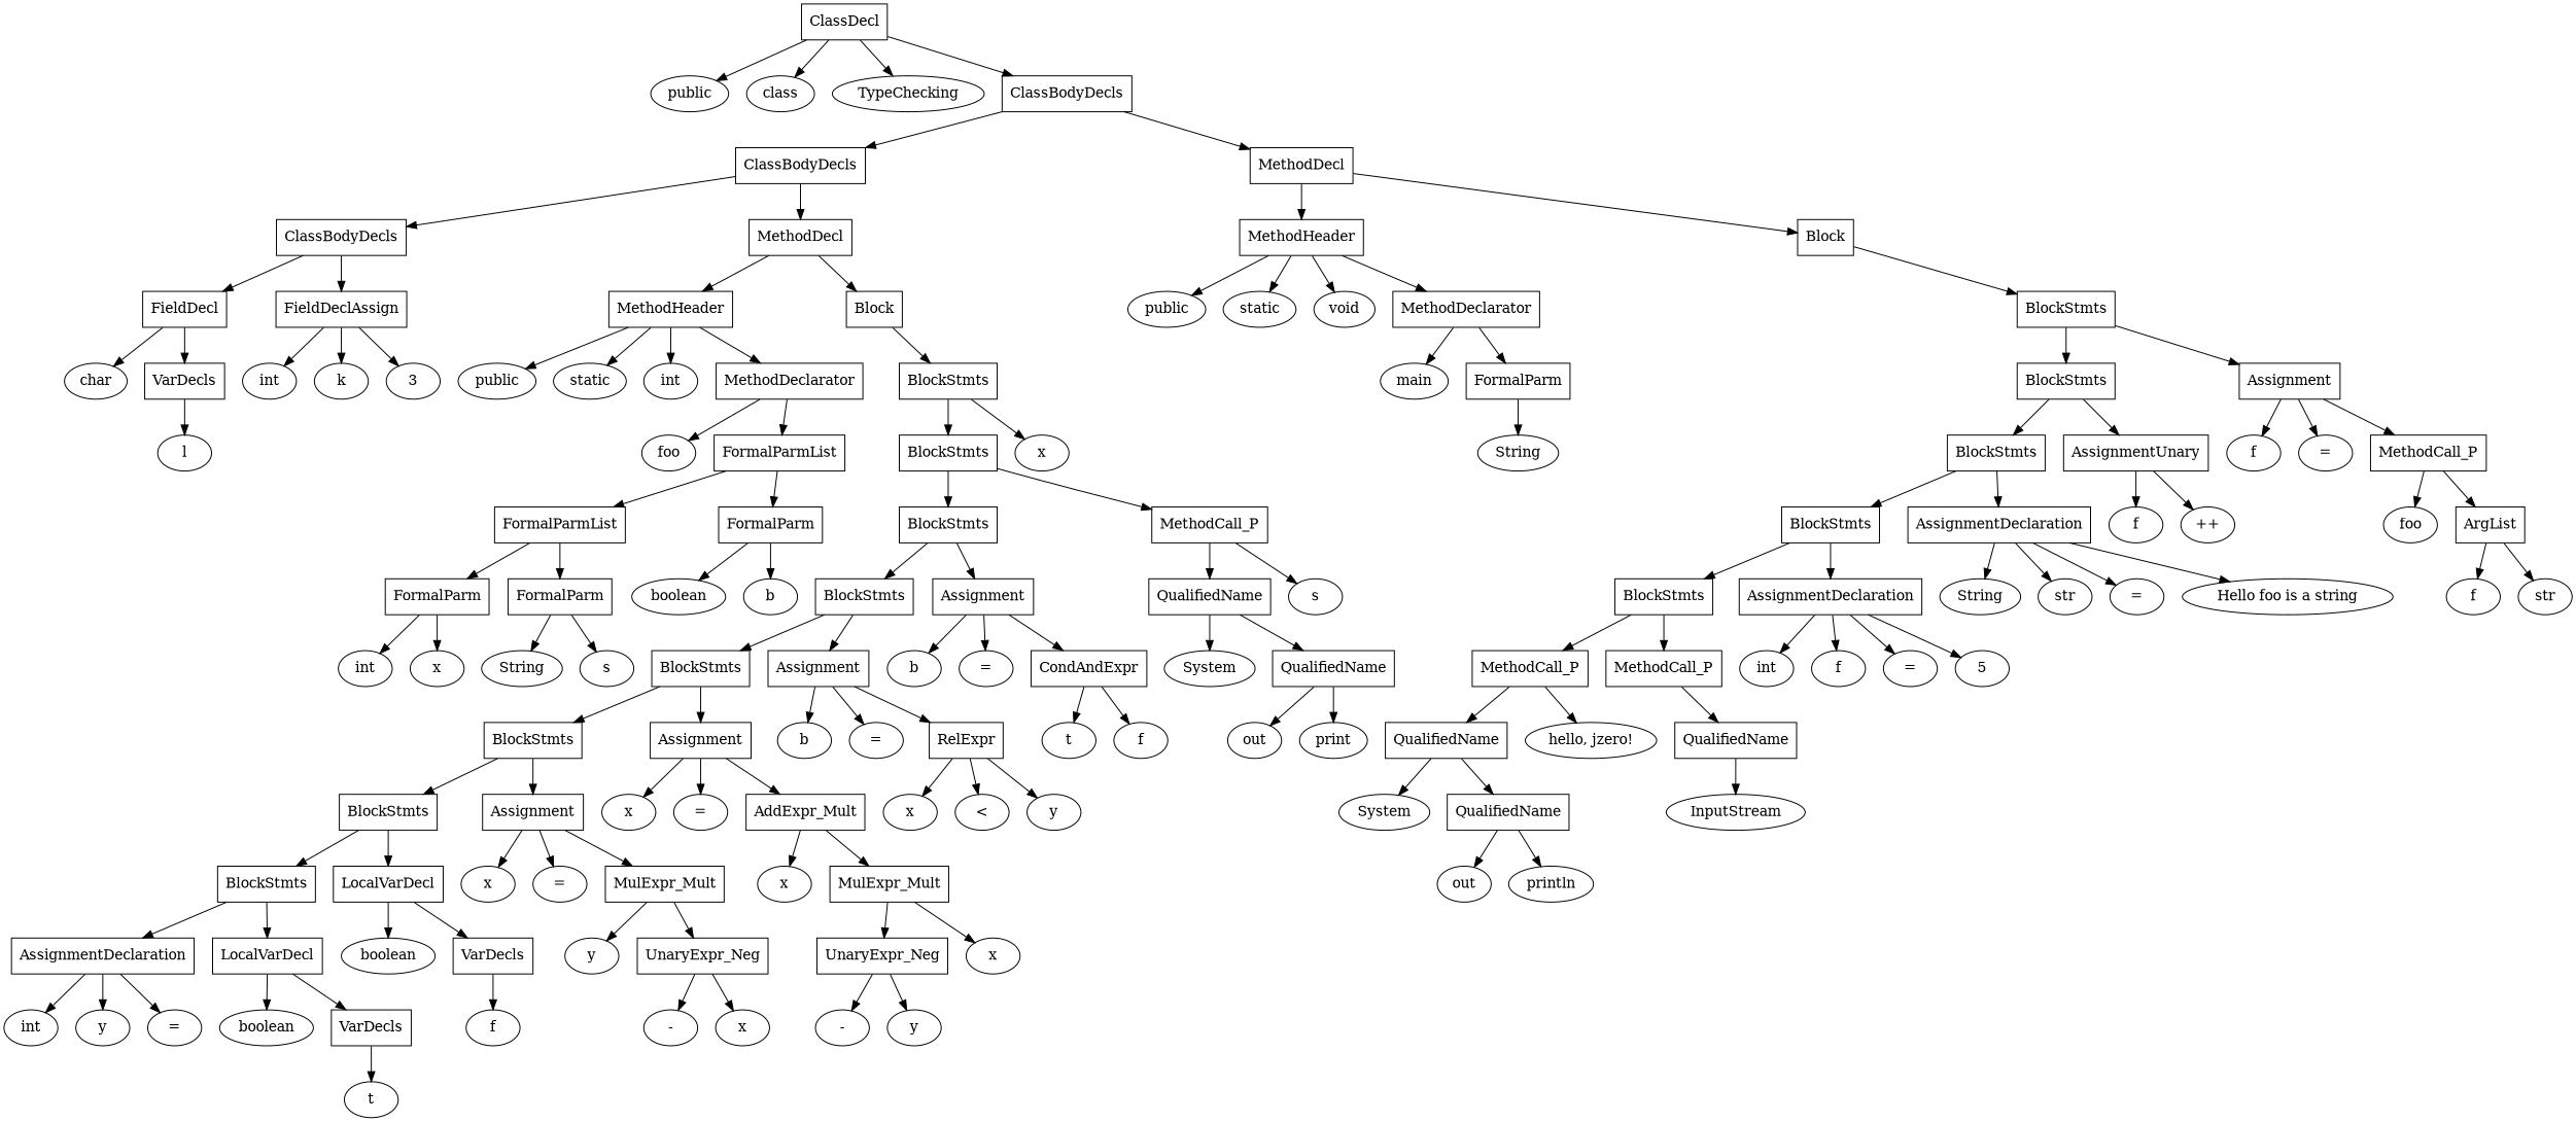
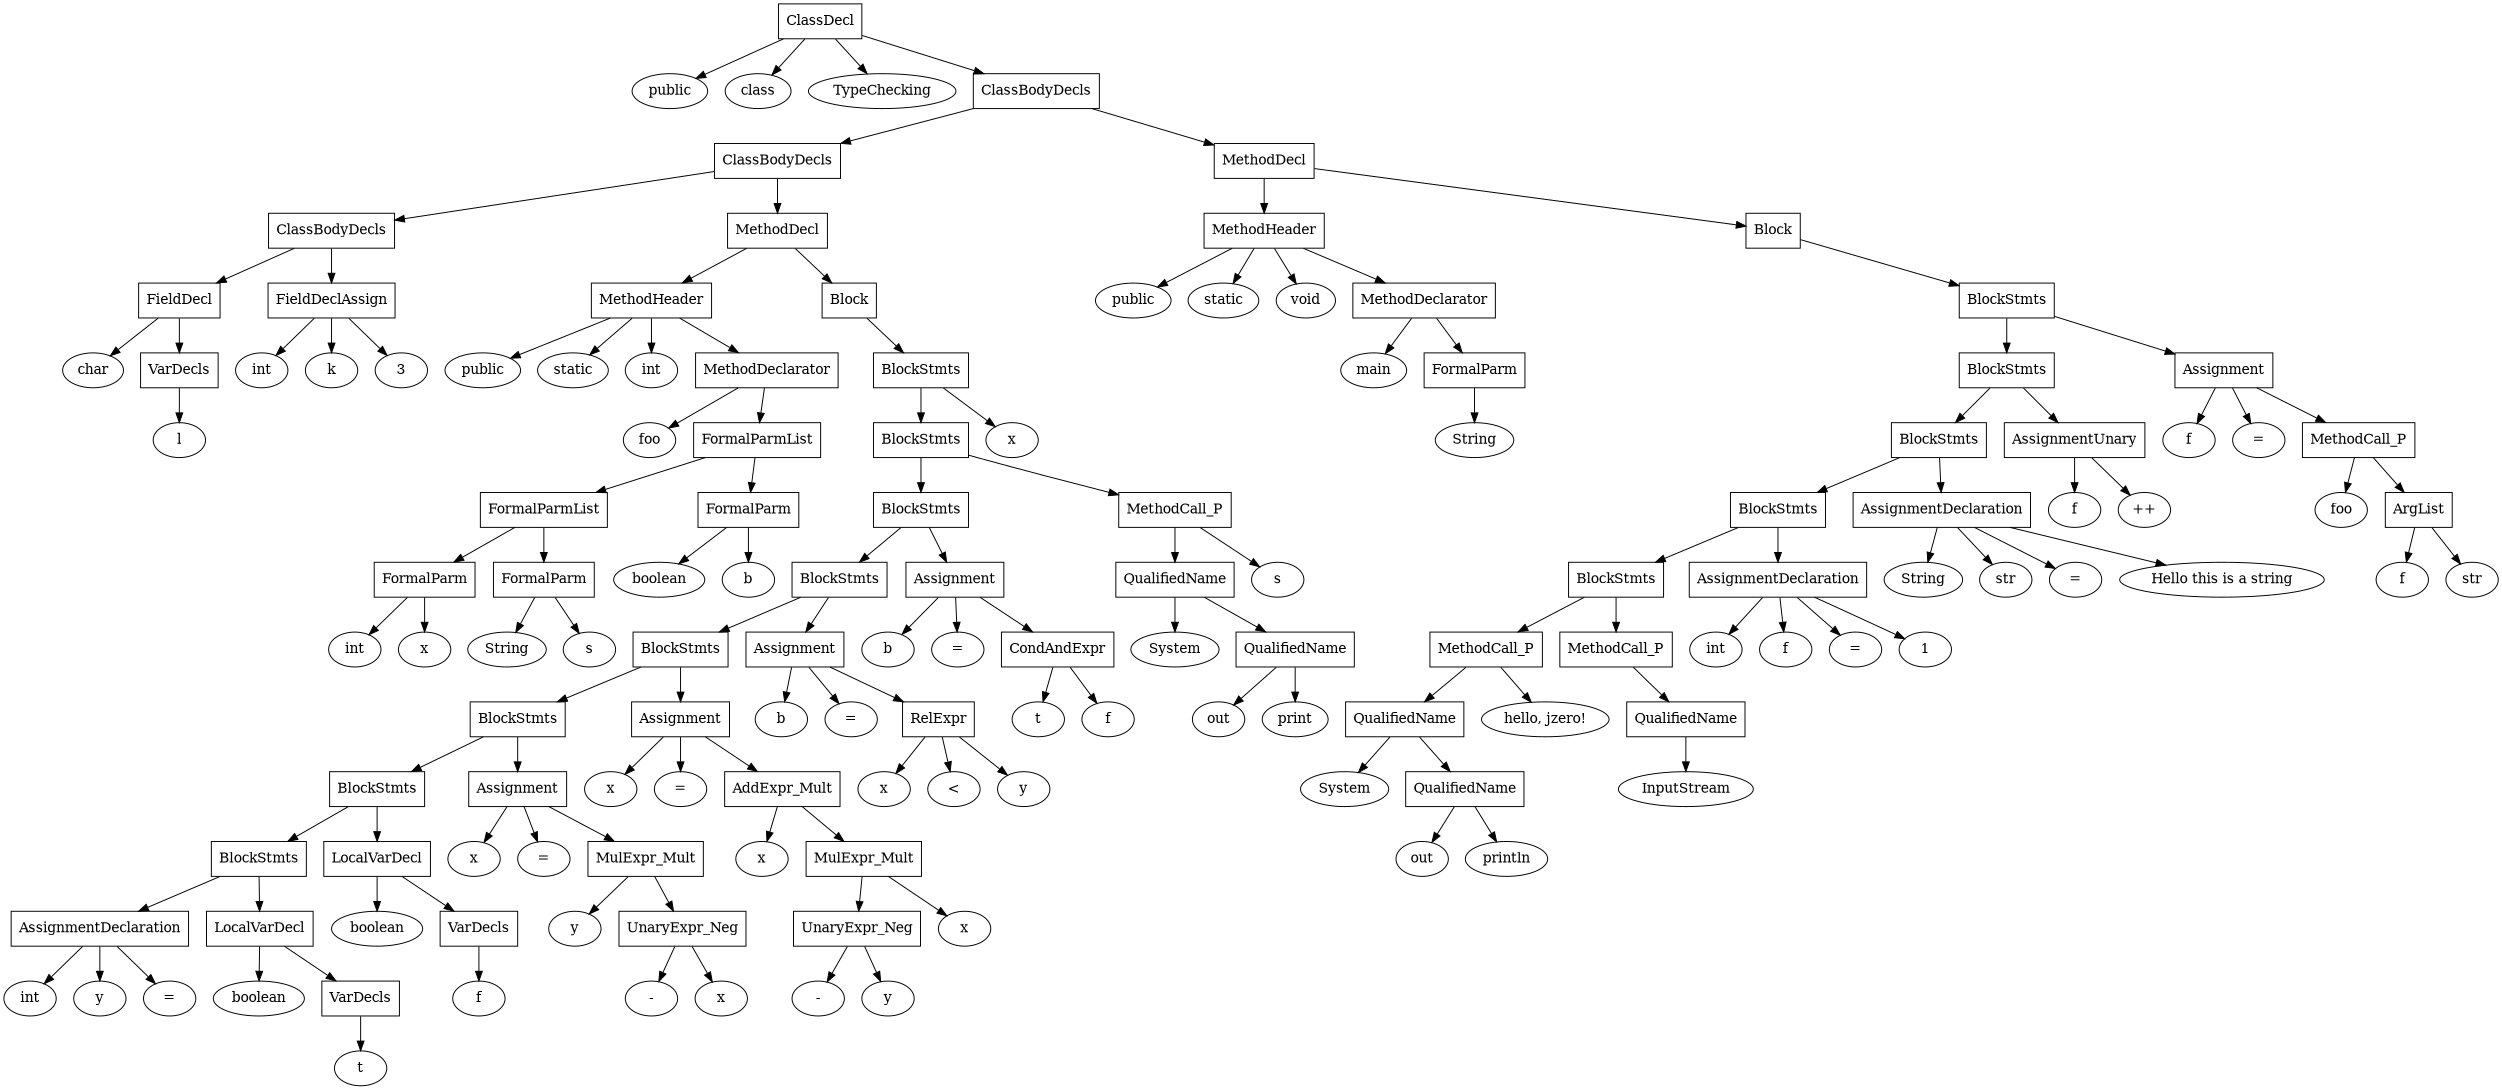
  digraph {
    n1 [label=ClassDecl shape=rectangle]
    n2 [label=public]
    n3 [label=class]
    n4 [label=TypeChecking]
    n5 [label=ClassBodyDecls shape=rectangle]
    n6 [label=ClassBodyDecls shape=rectangle]
    n7 [label=MethodDecl shape=rectangle]
    n8 [label=ClassBodyDecls shape=rectangle]
    n9 [label=MethodDecl shape=rectangle]
    n10 [label=MethodHeader shape=rectangle]
    n11 [label=Block shape=rectangle]
    n12 [label=FieldDecl shape=rectangle]
    n13 [label=FieldDeclAssign shape=rectangle]
    n14 [label=MethodHeader shape=rectangle]
    n15 [label=Block shape=rectangle]
    n16 [label=char]
    n17 [label=VarDecls shape=rectangle]
    n18 [label=int]
    n19 [label=k]
    n20 [label=3]
    n21 [label=l]
    n22 [label=public]
    n23 [label=static]
    n24 [label=int]
    n25 [label=MethodDeclarator shape=rectangle]
    n26 [label=BlockStmts shape=rectangle]
    n27 [label=foo]
    n28 [label=FormalParmList shape=rectangle]
    n29 [label=FormalParmList shape=rectangle]
    n30 [label=FormalParm shape=rectangle]
    n31 [label=FormalParm shape=rectangle]
    n32 [label=FormalParm shape=rectangle]
    n33 [label=boolean]
    n34 [label=b]
    n35 [label=int]
    n36 [label=x]
    n37 [label=String]
    n38 [label=s]
    n39 [label=BlockStmts shape=rectangle]
    n40 [label=x]
    n41 [label=BlockStmts shape=rectangle]
    n42 [label=MethodCall_P shape=rectangle]
    n43 [label=BlockStmts shape=rectangle]
    n44 [label=Assignment shape=rectangle]
    n45 [label=QualifiedName shape=rectangle]
    n46 [label=s]
    n47 [label=BlockStmts shape=rectangle]
    n48 [label=Assignment shape=rectangle]
    n49 [label=b]
    n50 [label="="]
    n51 [label=CondAndExpr shape=rectangle]
    n52 [label=BlockStmts shape=rectangle]
    n53 [label=Assignment shape=rectangle]
    n54 [label=b]
    n55 [label="="]
    n56 [label=RelExpr shape=rectangle]
    n57 [label=BlockStmts shape=rectangle]
    n58 [label=Assignment shape=rectangle]
    n59 [label=x]
    n60 [label="="]
    n61 [label=AddExpr_Mult shape=rectangle]
    n62 [label=BlockStmts shape=rectangle]
    n63 [label=LocalVarDecl shape=rectangle]
    n64 [label=x]
    n65 [label="="]
    n66 [label=MulExpr_Mult shape=rectangle]
    n67 [label=AssignmentDeclaration shape=rectangle]
    n68 [label=LocalVarDecl shape=rectangle]
    n69 [label=boolean]
    n70 [label=VarDecls shape=rectangle]
    n71 [label=int]
    n72 [label=y]
    n73 [label="="]
    n74 [label=boolean]
    n75 [label=VarDecls shape=rectangle]
    n76 [label=t]
    n77 [label=f]
    n78 [label=y]
    n79 [label=UnaryExpr_Neg shape=rectangle]
    n80 [label="-"]
    n81 [label=x]
    n82 [label=x]
    n83 [label=MulExpr_Mult shape=rectangle]
    n84 [label=UnaryExpr_Neg shape=rectangle]
    n85 [label=x]
    n86 [label="-"]
    n87 [label=y]
    n88 [label=x]
    n89 [label="<"]
    n90 [label=y]
    n91 [label=t]
    n92 [label=f]
    n93 [label=System]
    n94 [label=QualifiedName shape=rectangle]
    n95 [label=out]
    n96 [label=print]
    n97 [label=public]
    n98 [label=static]
    n99 [label=void]
    n100 [label=MethodDeclarator shape=rectangle]
    n101 [label=BlockStmts shape=rectangle]
    n102 [label=main]
    n103 [label=FormalParm shape=rectangle]
    n104 [label=String]
    n105 [label=BlockStmts shape=rectangle]
    n106 [label=Assignment shape=rectangle]
    n107 [label=BlockStmts shape=rectangle]
    n108 [label=AssignmentUnary shape=rectangle]
    n109 [label=f]
    n110 [label="="]
    n111 [label=MethodCall_P shape=rectangle]
    n112 [label=BlockStmts shape=rectangle]
    n113 [label=AssignmentDeclaration shape=rectangle]
    n114 [label=f]
    n115 [label="++"]
    n116 [label=BlockStmts shape=rectangle]
    n117 [label=AssignmentDeclaration shape=rectangle]
    n118 [label=String]
    n119 [label=str]
    n120 [label="="]
-   n121 [label="Hello foo is a string"]
+   n121 [label="Hello this is a string"]
    n122 [label=MethodCall_P shape=rectangle]
    n123 [label=MethodCall_P shape=rectangle]
    n124 [label=int]
    n125 [label=f]
    n126 [label="="]
-   n127 [label=5]
+   n127 [label=1]
    n128 [label=QualifiedName shape=rectangle]
    n129 [label="hello, jzero!"]
    n130 [label=QualifiedName shape=rectangle]
    n131 [label=System]
    n132 [label=QualifiedName shape=rectangle]
    n133 [label=out]
    n134 [label=println]
    n135 [label=InputStream]
    n136 [label=foo]
    n137 [label=ArgList shape=rectangle]
    n138 [label=f]
    n139 [label=str]
    n1 -> n2
    n1 -> n3
    n1 -> n4
    n1 -> n5
    n5 -> n6
    n5 -> n7
    n6 -> n8
    n6 -> n9
    n7 -> n10
    n7 -> n11
    n8 -> n12
    n8 -> n13
    n9 -> n14
    n9 -> n15
    n10 -> n97
    n10 -> n98
    n10 -> n99
    n10 -> n100
    n11 -> n101
    n12 -> n16
    n12 -> n17
    n13 -> n18
    n13 -> n19
    n13 -> n20
    n14 -> n22
    n14 -> n23
    n14 -> n24
    n14 -> n25
    n15 -> n26
    n17 -> n21
    n25 -> n27
    n25 -> n28
    n26 -> n39
    n26 -> n40
    n28 -> n29
    n28 -> n30
    n29 -> n31
    n29 -> n32
    n30 -> n33
    n30 -> n34
    n31 -> n35
    n31 -> n36
    n32 -> n37
    n32 -> n38
    n39 -> n41
    n39 -> n42
    n41 -> n43
    n41 -> n44
    n42 -> n45
    n42 -> n46
    n43 -> n47
    n43 -> n48
    n44 -> n49
    n44 -> n50
    n44 -> n51
    n45 -> n93
    n45 -> n94
    n47 -> n52
    n47 -> n53
    n48 -> n54
    n48 -> n55
    n48 -> n56
    n51 -> n91
    n51 -> n92
    n52 -> n57
    n52 -> n58
    n53 -> n59
    n53 -> n60
    n53 -> n61
    n56 -> n88
    n56 -> n89
    n56 -> n90
    n57 -> n62
    n57 -> n63
    n58 -> n64
    n58 -> n65
    n58 -> n66
    n61 -> n82
    n61 -> n83
    n62 -> n67
    n62 -> n68
    n63 -> n69
    n63 -> n70
    n66 -> n78
    n66 -> n79
    n67 -> n71
    n67 -> n72
    n67 -> n73
    n68 -> n74
    n68 -> n75
    n70 -> n77
    n75 -> n76
    n79 -> n80
    n79 -> n81
    n83 -> n84
    n83 -> n85
    n84 -> n86
    n84 -> n87
    n94 -> n95
    n94 -> n96
    n100 -> n102
    n100 -> n103
    n101 -> n105
    n101 -> n106
    n103 -> n104
    n105 -> n107
    n105 -> n108
    n106 -> n109
    n106 -> n110
    n106 -> n111
    n107 -> n112
    n107 -> n113
    n108 -> n114
    n108 -> n115
    n111 -> n136
    n111 -> n137
    n112 -> n116
    n112 -> n117
    n113 -> n118
    n113 -> n119
    n113 -> n120
    n113 -> n121
    n116 -> n122
    n116 -> n123
    n117 -> n124
    n117 -> n125
    n117 -> n126
    n117 -> n127
    n122 -> n128
    n122 -> n129
    n123 -> n130
    n128 -> n131
    n128 -> n132
    n130 -> n135
    n132 -> n133
    n132 -> n134
    n137 -> n138
    n137 -> n139
  }
